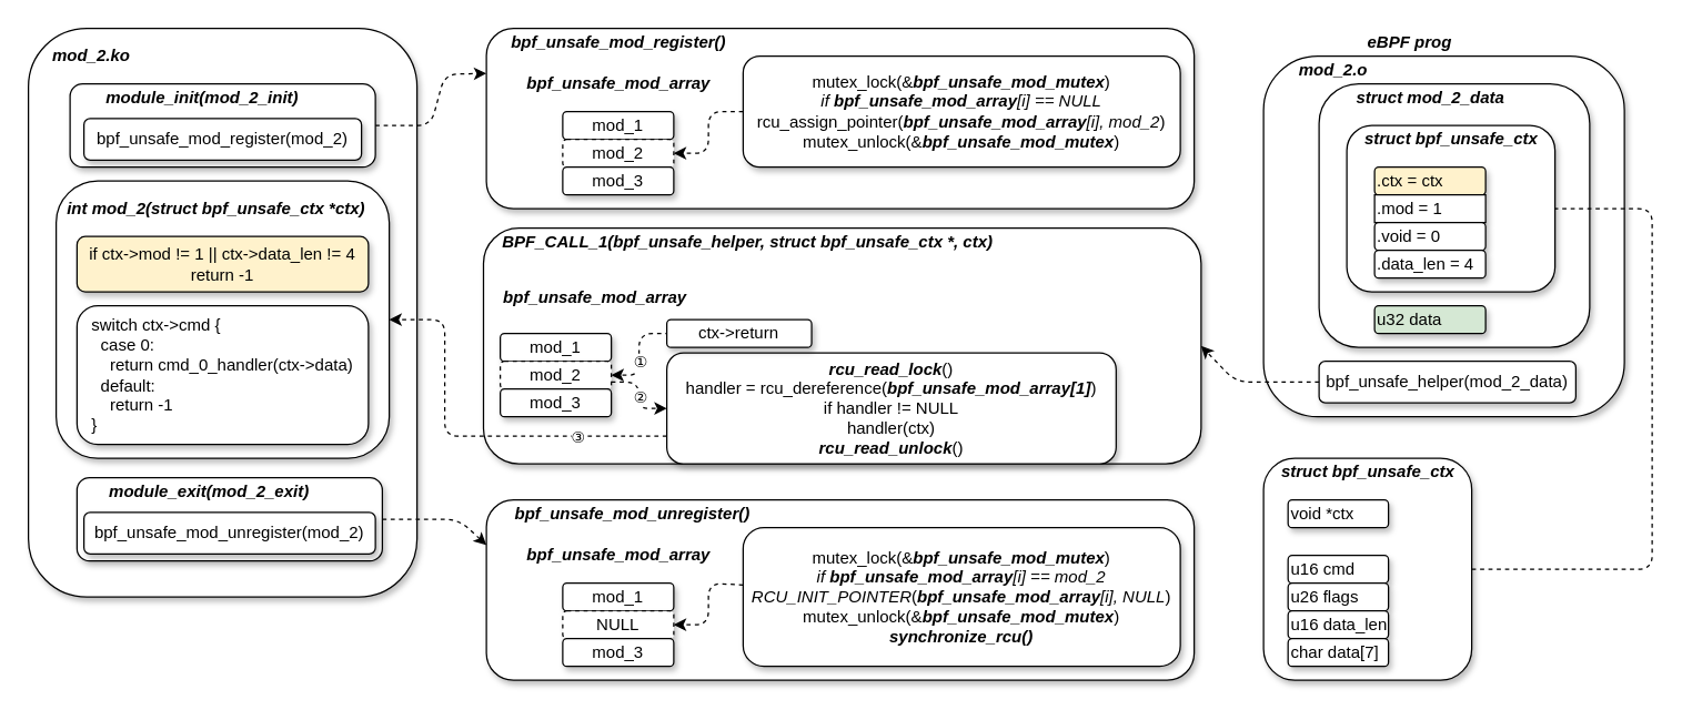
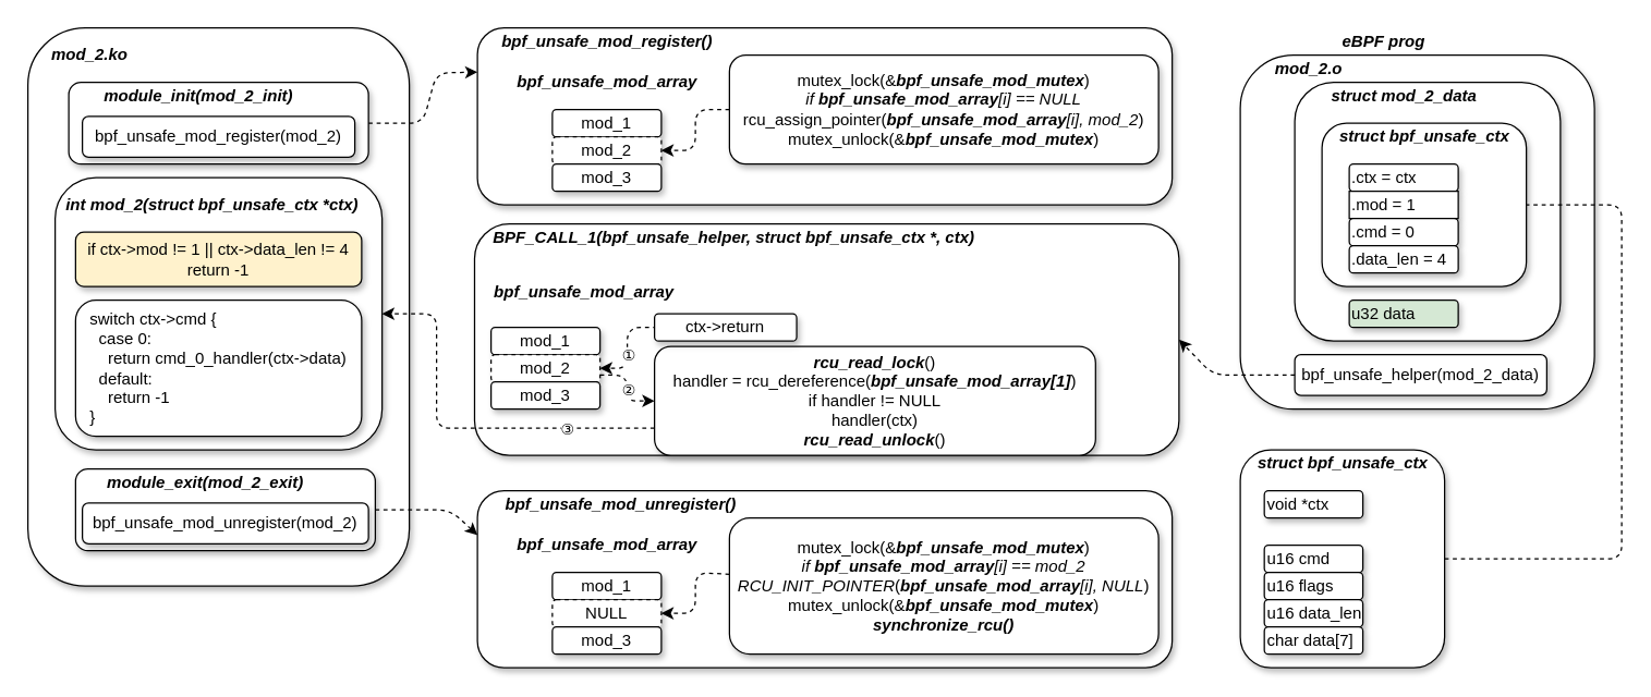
  <mxCell id="0" />
  <mxCell id="1" parent="0" />
  <mxCell id="2" value="" style="group" vertex="1" connectable="0" parent="1"><mxGeometry x="545" y="164" width="320" height="170" as="geometry" /></mxCell>
  <mxCell id="3" value="" style="rounded=1;whiteSpace=wrap;html=1;shadow=1;" vertex="1" parent="2"><mxGeometry x="-197.1" width="517.1" height="170" as="geometry" /></mxCell>
  <mxCell id="4" value="&lt;b&gt;&lt;i&gt;bpf_unsafe_mod_array&lt;/i&gt;&lt;/b&gt;" style="text;html=1;align=center;verticalAlign=middle;resizable=0;points=[];autosize=1;" vertex="1" parent="2"><mxGeometry x="-192.104" y="40" width="150" height="20" as="geometry" /></mxCell>
  <mxCell id="5" value="&lt;b&gt;&lt;i&gt;BPF_CALL_1(bpf_unsafe_helper, &lt;/i&gt;&lt;/b&gt;&lt;b&gt;&lt;i&gt;struct bpf_unsafe_ctx *&lt;/i&gt;&lt;/b&gt;&lt;b&gt;&lt;i&gt;, ctx)&lt;/i&gt;&lt;/b&gt;" style="text;html=1;align=center;verticalAlign=middle;resizable=0;points=[];autosize=1;" vertex="1" parent="2"><mxGeometry x="-192.099" width="370" height="20" as="geometry" /></mxCell>
  <mxCell id="6" value="&lt;b&gt;&lt;i&gt;rcu_read_lock&lt;/i&gt;&lt;/b&gt;()&lt;br&gt;handler =&amp;nbsp;rcu_dereference(&lt;b&gt;&lt;i&gt;bpf_unsafe_mod_array[1]&lt;/i&gt;&lt;/b&gt;)&lt;br&gt;if handler != NULL&lt;br&gt;handler(ctx)&lt;br&gt;&lt;b&gt;&lt;i&gt;rcu_read_unlock&lt;/i&gt;&lt;/b&gt;()" style="rounded=1;whiteSpace=wrap;html=1;shadow=1;" vertex="1" parent="1"><mxGeometry x="480" y="254" width="323.75" height="80" as="geometry" /></mxCell>
  <mxCell id="7" value="" style="endArrow=classic;html=1;exitX=0;exitY=0.5;exitDx=0;exitDy=0;entryX=1;entryY=0.5;entryDx=0;entryDy=0;dashed=1;" edge="1" parent="1" source="68"><mxGeometry width="50" height="50" relative="1" as="geometry"><mxPoint x="620" y="320" as="sourcePoint" /><mxPoint x="440" y="270" as="targetPoint" /><Array as="points"><mxPoint x="510" y="240" /><mxPoint x="460" y="240" /><mxPoint x="460" y="270" /></Array></mxGeometry></mxCell>
  <mxCell id="8" value="①" style="edgeLabel;html=1;align=center;verticalAlign=middle;resizable=0;points=[];" vertex="1" connectable="0" parent="7"><mxGeometry x="0.534" relative="1" as="geometry"><mxPoint as="offset" /></mxGeometry></mxCell>
  <mxCell id="9" value="" style="endArrow=classic;html=1;exitX=1;exitY=0.75;exitDx=0;exitDy=0;entryX=0;entryY=0.5;entryDx=0;entryDy=0;dashed=1;" edge="1" parent="1" target="6"><mxGeometry width="50" height="50" relative="1" as="geometry"><mxPoint x="440" y="275" as="sourcePoint" /><mxPoint x="670" y="270" as="targetPoint" /><Array as="points"><mxPoint x="460" y="275" /><mxPoint x="460" y="294" /></Array></mxGeometry></mxCell>
  <mxCell id="10" value="②" style="edgeLabel;html=1;align=center;verticalAlign=middle;resizable=0;points=[];" vertex="1" connectable="0" parent="9"><mxGeometry x="0.032" relative="1" as="geometry"><mxPoint as="offset" /></mxGeometry></mxCell>
  <mxCell id="11" value="" style="rounded=1;whiteSpace=wrap;html=1;shadow=1;" vertex="1" parent="1"><mxGeometry x="20" y="20" width="280" height="410" as="geometry" /></mxCell>
  <mxCell id="12" value="&lt;b&gt;&lt;i&gt;mod_2.ko&lt;/i&gt;&lt;/b&gt;" style="text;html=1;align=center;verticalAlign=middle;resizable=0;points=[];autosize=1;" vertex="1" parent="1"><mxGeometry x="30" y="30" width="70" height="20" as="geometry" /></mxCell>
  <mxCell id="13" value="" style="rounded=1;whiteSpace=wrap;html=1;shadow=1;" vertex="1" parent="1"><mxGeometry x="350" y="20" width="510" height="130" as="geometry" /></mxCell>
  <mxCell id="14" value="&lt;b&gt;&lt;i&gt;bpf_unsafe_mod_register()&lt;/i&gt;&lt;/b&gt;" style="text;html=1;align=center;verticalAlign=middle;resizable=0;points=[];autosize=1;" vertex="1" parent="1"><mxGeometry x="360" y="20" width="170" height="20" as="geometry" /></mxCell>
  <mxCell id="15" value="mutex_lock(&amp;amp;&lt;b&gt;&lt;i&gt;bpf_unsafe_mod_mutex&lt;/i&gt;&lt;/b&gt;)&lt;br&gt;&lt;i&gt;if &lt;b&gt;bpf_unsafe_mod_array&lt;/b&gt;[i] == NULL&lt;br&gt;&lt;/i&gt;rcu_assign_pointer(&lt;i&gt;&lt;b&gt;bpf_unsafe_mod_array&lt;/b&gt;[i], mod_2&lt;/i&gt;)&lt;br&gt;mutex_unlock(&amp;amp;&lt;b&gt;&lt;i&gt;bpf_unsafe_mod_mutex&lt;/i&gt;&lt;/b&gt;)" style="rounded=1;whiteSpace=wrap;html=1;shadow=1;" vertex="1" parent="1"><mxGeometry x="535" y="40" width="315" height="80" as="geometry" /></mxCell>
  <mxCell id="16" value="&lt;b&gt;&lt;i&gt;bpf_unsafe_mod_array&lt;/i&gt;&lt;/b&gt;" style="text;html=1;align=center;verticalAlign=middle;resizable=0;points=[];autosize=1;" vertex="1" parent="1"><mxGeometry x="370" y="50" width="150" height="20" as="geometry" /></mxCell>
  <mxCell id="17" value="mod_1" style="rounded=1;whiteSpace=wrap;html=1;shadow=1;" vertex="1" parent="1"><mxGeometry x="405.004" y="80" width="80" height="20" as="geometry" /></mxCell>
  <mxCell id="18" value="mod_2" style="rounded=1;whiteSpace=wrap;html=1;shadow=1;dashed=1;" vertex="1" parent="1"><mxGeometry x="405.004" width="80" height="20" as="geometry" y="100" /></mxCell>
  <mxCell id="19" value="mod_3" style="rounded=1;whiteSpace=wrap;html=1;shadow=1;" vertex="1" parent="1"><mxGeometry x="405.004" y="120" width="80" height="20" as="geometry" /></mxCell>
  <mxCell id="20" value="" style="endArrow=classic;html=1;exitX=0;exitY=0.5;exitDx=0;exitDy=0;entryX=1;entryY=0.5;entryDx=0;entryDy=0;dashed=1;" edge="1" parent="1" source="15" target="18"><mxGeometry width="50" height="50" relative="1" as="geometry"><mxPoint x="520" y="80" as="sourcePoint" /><mxPoint x="570" y="30" as="targetPoint" /><Array as="points"><mxPoint x="510" y="80" /><mxPoint x="510" y="110" /></Array></mxGeometry></mxCell>
  <mxCell id="21" value="" style="rounded=1;whiteSpace=wrap;html=1;shadow=1;" vertex="1" parent="1"><mxGeometry x="350" y="360" width="510" height="130" as="geometry" /></mxCell>
  <mxCell id="22" value="&lt;b&gt;&lt;i&gt;bpf_unsafe_mod_unregister()&lt;/i&gt;&lt;/b&gt;" style="text;html=1;align=center;verticalAlign=middle;resizable=0;points=[];autosize=1;" vertex="1" parent="1"><mxGeometry x="365" y="360" width="180" height="20" as="geometry" /></mxCell>
  <mxCell id="23" value="mutex_lock(&amp;amp;&lt;b&gt;&lt;i&gt;bpf_unsafe_mod_mutex&lt;/i&gt;&lt;/b&gt;)&lt;br&gt;&lt;i&gt;if &lt;b&gt;bpf_unsafe_mod_array&lt;/b&gt;[i] == mod_2&lt;br&gt;&lt;/i&gt;&lt;i&gt;RCU_INIT_POINTER&lt;/i&gt;(&lt;i&gt;&lt;b&gt;bpf_unsafe_mod_array&lt;/b&gt;[i], NULL&lt;/i&gt;)&lt;br&gt;mutex_unlock(&amp;amp;&lt;b&gt;&lt;i&gt;bpf_unsafe_mod_mutex&lt;/i&gt;&lt;/b&gt;)&lt;br&gt;&lt;b&gt;&lt;i&gt;synchronize_rcu()&lt;/i&gt;&lt;/b&gt;" style="rounded=1;whiteSpace=wrap;html=1;shadow=1;" vertex="1" parent="1"><mxGeometry x="535" y="380" width="315" height="100" as="geometry" /></mxCell>
  <mxCell id="24" value="&lt;b&gt;&lt;i&gt;bpf_unsafe_mod_array&lt;/i&gt;&lt;/b&gt;" style="text;html=1;align=center;verticalAlign=middle;resizable=0;points=[];autosize=1;" vertex="1" parent="1"><mxGeometry x="370" y="390" width="150" height="20" as="geometry" /></mxCell>
  <mxCell id="25" value="mod_1" style="rounded=1;whiteSpace=wrap;html=1;shadow=1;" vertex="1" parent="1"><mxGeometry x="405.004" y="420" width="80" height="20" as="geometry" /></mxCell>
  <mxCell id="26" value="NULL" style="rounded=1;whiteSpace=wrap;html=1;shadow=1;dashed=1;" vertex="1" parent="1"><mxGeometry x="405.004" y="440" width="80" height="20" as="geometry" /></mxCell>
  <mxCell id="27" value="mod_3" style="rounded=1;whiteSpace=wrap;html=1;shadow=1;" vertex="1" parent="1"><mxGeometry x="405.004" y="460" width="80" height="20" as="geometry" /></mxCell>
  <mxCell id="28" value="" style="endArrow=classic;html=1;entryX=1;entryY=0.5;entryDx=0;entryDy=0;dashed=1;" edge="1" source="23" target="26" parent="1"><mxGeometry width="50" height="50" relative="1" as="geometry"><mxPoint x="520" y="420" as="sourcePoint" /><mxPoint x="570" y="370" as="targetPoint" /><Array as="points"><mxPoint x="510" y="420" /><mxPoint x="510" y="450" /></Array></mxGeometry></mxCell>
  <mxCell id="29" value="" style="rounded=1;whiteSpace=wrap;html=1;shadow=1;" vertex="1" parent="1"><mxGeometry x="55" y="344" width="220" height="60" as="geometry" /></mxCell>
  <mxCell id="30" value="&lt;b&gt;&lt;i&gt;module_exit(mod_2_exit)&lt;/i&gt;&lt;/b&gt;" style="text;html=1;align=center;verticalAlign=middle;resizable=0;points=[];autosize=1;" vertex="1" parent="1"><mxGeometry x="70" y="344" width="160" height="20" as="geometry" /></mxCell>
  <mxCell id="31" value="&lt;span&gt;bpf_unsafe_mod_unregister(mod_2)&lt;/span&gt;" style="rounded=1;whiteSpace=wrap;html=1;shadow=1;" vertex="1" parent="1"><mxGeometry x="60" y="369" width="210" height="30" as="geometry" /></mxCell>
  <mxCell id="32" value="" style="rounded=1;whiteSpace=wrap;html=1;shadow=1;" vertex="1" parent="1"><mxGeometry x="910" y="40" width="260" height="260" as="geometry" /></mxCell>
  <mxCell id="33" value="&lt;b&gt;&lt;i&gt;mod_2.o&lt;/i&gt;&lt;/b&gt;" style="text;html=1;align=center;verticalAlign=middle;resizable=0;points=[];autosize=1;" vertex="1" parent="1"><mxGeometry x="930" y="40" width="60" height="20" as="geometry" /></mxCell>
  <mxCell id="34" value="&lt;span&gt;bpf_unsafe_helper(mod_2_data)&lt;/span&gt;" style="rounded=1;whiteSpace=wrap;html=1;shadow=1;" vertex="1" parent="1"><mxGeometry x="950" y="260" width="185" height="30" as="geometry" /></mxCell>
  <mxCell id="35" value="&lt;b&gt;&lt;i&gt;eBPF prog&lt;/i&gt;&lt;/b&gt;" style="text;html=1;align=center;verticalAlign=middle;resizable=0;points=[];autosize=1;" vertex="1" parent="1"><mxGeometry x="975" y="20" width="80" height="20" as="geometry" /></mxCell>
  <mxCell id="36" value="mod_1" style="rounded=1;whiteSpace=wrap;html=1;shadow=1;" vertex="1" parent="1"><mxGeometry x="360.004" y="240" width="80" height="20" as="geometry" /></mxCell>
  <mxCell id="37" value="mod_2" style="rounded=1;whiteSpace=wrap;html=1;shadow=1;dashed=1;" vertex="1" parent="1"><mxGeometry x="360.004" y="260" width="80" height="20" as="geometry" /></mxCell>
  <mxCell id="38" value="mod_3" style="rounded=1;whiteSpace=wrap;html=1;shadow=1;" vertex="1" parent="1"><mxGeometry x="360.004" y="280" width="80" height="20" as="geometry" /></mxCell>
  <mxCell id="39" value="" style="group" vertex="1" connectable="0" parent="1"><mxGeometry x="950" y="60" width="195" height="190" as="geometry" /></mxCell>
  <mxCell id="40" value="" style="rounded=1;whiteSpace=wrap;html=1;shadow=1;" vertex="1" parent="39"><mxGeometry width="195" height="190" as="geometry" /></mxCell>
  <mxCell id="41" value="" style="rounded=1;whiteSpace=wrap;html=1;shadow=1;" vertex="1" parent="39"><mxGeometry x="20" y="30" width="150" height="120" as="geometry" /></mxCell>
- <mxCell id="42" value="&lt;span&gt;.ctx = ctx&lt;/span&gt;" style="rounded=1;whiteSpace=wrap;html=1;shadow=1;align=left;fillColor=#fff2cc;" vertex="1" parent="39"><mxGeometry x="40" y="60" width="80" height="20" as="geometry" /></mxCell>
+ <mxCell id="42" value="&lt;span&gt;.ctx = ctx&lt;/span&gt;" style="rounded=1;whiteSpace=wrap;html=1;shadow=1;align=left;" vertex="1" parent="39"><mxGeometry x="40" y="60" width="80" height="20" as="geometry" /></mxCell>
  <mxCell id="43" value="&lt;b&gt;&lt;i&gt;struct bpf_unsafe_ctx&lt;/i&gt;&lt;/b&gt;" style="text;html=1;align=center;verticalAlign=middle;resizable=0;points=[];autosize=1;" vertex="1" parent="39"><mxGeometry x="25" y="30" width="140" height="20" as="geometry" /></mxCell>
  <mxCell id="44" value="&lt;span&gt;.mod = 1&lt;/span&gt;" style="whiteSpace=wrap;html=1;shadow=1;align=left;rounded=0;" vertex="1" parent="39"><mxGeometry x="40" y="80" width="80" height="20" as="geometry" /></mxCell>
- <mxCell id="45" value="&lt;span&gt;.void = 0&lt;/span&gt;" style="rounded=1;whiteSpace=wrap;html=1;shadow=1;align=left;" vertex="1" parent="39"><mxGeometry x="40" y="100" width="80" height="20" as="geometry" /></mxCell>
+ <mxCell id="45" value="&lt;span&gt;.cmd = 0&lt;/span&gt;" style="rounded=1;whiteSpace=wrap;html=1;shadow=1;align=left;" vertex="1" parent="39"><mxGeometry x="40" y="100" width="80" height="20" as="geometry" /></mxCell>
  <mxCell id="46" value="&lt;span&gt;.data_len = 4&lt;/span&gt;" style="rounded=1;whiteSpace=wrap;html=1;shadow=1;align=left;" vertex="1" parent="39"><mxGeometry x="40" y="120" width="80" height="20" as="geometry" /></mxCell>
  <mxCell id="47" value="&lt;b&gt;&lt;i&gt;struct mod_2_data&lt;/i&gt;&lt;/b&gt;" style="text;html=1;align=center;verticalAlign=middle;resizable=0;points=[];autosize=1;" vertex="1" parent="39"><mxGeometry x="20" width="120" height="20" as="geometry" /></mxCell>
  <mxCell id="48" value="&lt;span&gt;u32 data&lt;/span&gt;" style="rounded=1;whiteSpace=wrap;html=1;shadow=1;align=left;fillColor=#d5e8d4;" vertex="1" parent="39"><mxGeometry x="40" y="160" width="80" height="20" as="geometry" /></mxCell>
  <mxCell id="49" value="" style="group" vertex="1" connectable="0" parent="1"><mxGeometry x="910" y="330" width="150" height="160" as="geometry" /></mxCell>
  <mxCell id="50" value="" style="rounded=1;whiteSpace=wrap;html=1;shadow=1;" vertex="1" parent="49"><mxGeometry width="150" height="160" as="geometry" /></mxCell>
  <mxCell id="51" value="&lt;span&gt;void *ctx&lt;/span&gt;" style="rounded=1;whiteSpace=wrap;html=1;shadow=1;align=left;" vertex="1" parent="49"><mxGeometry x="17.65" y="30" width="72.35" height="20" as="geometry" /></mxCell>
  <mxCell id="52" value="&lt;b&gt;&lt;i&gt;struct bpf_unsafe_ctx&lt;/i&gt;&lt;/b&gt;" style="text;html=1;align=center;verticalAlign=middle;resizable=0;points=[];autosize=1;" vertex="1" parent="49"><mxGeometry x="5.004" width="140" height="20" as="geometry" /></mxCell>
  <mxCell id="53" value="&lt;span&gt;u16 cmd&lt;/span&gt;" style="rounded=1;whiteSpace=wrap;html=1;shadow=1;align=left;" vertex="1" parent="49"><mxGeometry x="17.65" y="70" width="72.35" height="20" as="geometry" /></mxCell>
- <mxCell id="54" value="&lt;span&gt;u26 flags&lt;/span&gt;" style="rounded=1;whiteSpace=wrap;html=1;shadow=1;align=left;" vertex="1" parent="49"><mxGeometry x="17.65" y="90" width="72.35" height="20" as="geometry" /></mxCell>
+ <mxCell id="54" value="&lt;span&gt;u16 flags&lt;/span&gt;" style="rounded=1;whiteSpace=wrap;html=1;shadow=1;align=left;" vertex="1" parent="49"><mxGeometry x="17.65" y="90" width="72.35" height="20" as="geometry" /></mxCell>
  <mxCell id="55" value="&lt;span&gt;u16 data_len&lt;/span&gt;" style="rounded=1;whiteSpace=wrap;html=1;shadow=1;align=left;" vertex="1" parent="49"><mxGeometry x="17.65" y="110" width="72.35" height="20" as="geometry" /></mxCell>
  <mxCell id="56" value="&lt;span&gt;char data[7]&lt;/span&gt;" style="rounded=1;whiteSpace=wrap;html=1;shadow=1;align=left;" vertex="1" parent="49"><mxGeometry x="17.65" y="130" width="72.35" height="20" as="geometry" /></mxCell>
  <mxCell id="57" value="" style="rounded=1;whiteSpace=wrap;html=1;shadow=1;" vertex="1" parent="1"><mxGeometry x="50" y="60" width="220" height="60" as="geometry" /></mxCell>
  <mxCell id="58" value="&lt;b&gt;&lt;i&gt;module_init(mod_2_init)&lt;/i&gt;&lt;/b&gt;" style="text;html=1;align=center;verticalAlign=middle;resizable=0;points=[];autosize=1;" vertex="1" parent="1"><mxGeometry x="70" y="60" width="150" height="20" as="geometry" /></mxCell>
  <mxCell id="59" value="&lt;span&gt;bpf_unsafe_mod_register(mod_2)&lt;/span&gt;" style="rounded=1;whiteSpace=wrap;html=1;shadow=1;" vertex="1" parent="1"><mxGeometry x="60" y="85" width="200" height="30" as="geometry" /></mxCell>
  <mxCell id="60" value="" style="rounded=1;whiteSpace=wrap;html=1;shadow=1;" vertex="1" parent="1"><mxGeometry x="40" y="130" width="240" height="200" as="geometry" /></mxCell>
  <mxCell id="61" value="&lt;b&gt;&lt;i&gt;int mod_2(struct bpf_unsafe_ctx *ctx)&lt;/i&gt;&lt;/b&gt;" style="text;html=1;align=center;verticalAlign=middle;resizable=0;points=[];autosize=1;" vertex="1" parent="1"><mxGeometry x="40" y="140" width="230" height="20" as="geometry" /></mxCell>
  <mxCell id="62" value="if ctx-&amp;gt;mod != 1 || ctx-&amp;gt;data_len != 4&lt;br&gt;return -1" style="rounded=1;whiteSpace=wrap;html=1;shadow=1;fillColor=#fff2cc;" vertex="1" parent="1"><mxGeometry x="55" y="170" width="210" height="40" as="geometry" /></mxCell>
  <mxCell id="63" value="&lt;div style=&quot;text-align: left&quot;&gt;&lt;span&gt;switch ctx-&amp;gt;cmd {&lt;/span&gt;&lt;/div&gt;&lt;div style=&quot;text-align: left&quot;&gt;&lt;span&gt;&amp;nbsp; case 0:&lt;/span&gt;&lt;/div&gt;&lt;div style=&quot;text-align: left&quot;&gt;&lt;span&gt;&amp;nbsp; &amp;nbsp; return cmd_0_handler(ctx-&amp;gt;data)&lt;/span&gt;&lt;/div&gt;&lt;div style=&quot;text-align: left&quot;&gt;&lt;span&gt;&amp;nbsp; default:&lt;/span&gt;&lt;/div&gt;&lt;div style=&quot;text-align: left&quot;&gt;&lt;span&gt;&amp;nbsp; &amp;nbsp; return -1&lt;/span&gt;&lt;/div&gt;&lt;div style=&quot;text-align: left&quot;&gt;&lt;span&gt;}&lt;/span&gt;&lt;/div&gt;" style="rounded=1;whiteSpace=wrap;html=1;shadow=1;" vertex="1" parent="1"><mxGeometry x="55" y="220" width="210" height="100" as="geometry" /></mxCell>
  <mxCell id="64" value="" style="endArrow=classic;html=1;entryX=0;entryY=0.25;entryDx=0;entryDy=0;exitX=1;exitY=0.5;exitDx=0;exitDy=0;dashed=1;" edge="1" parent="1" source="57" target="13"><mxGeometry width="50" height="50" relative="1" as="geometry"><mxPoint x="550" y="330" as="sourcePoint" /><mxPoint x="600" y="280" as="targetPoint" /><Array as="points"><mxPoint x="310" y="90" /><mxPoint x="320" y="53" /></Array></mxGeometry></mxCell>
  <mxCell id="65" value="" style="endArrow=classic;html=1;dashed=1;entryX=0;entryY=0.25;entryDx=0;entryDy=0;exitX=1;exitY=0.5;exitDx=0;exitDy=0;" edge="1" parent="1" source="29" target="21"><mxGeometry width="50" height="50" relative="1" as="geometry"><mxPoint x="540" y="320" as="sourcePoint" /><mxPoint x="590" y="270" as="targetPoint" /><Array as="points"><mxPoint x="330" y="374" /></Array></mxGeometry></mxCell>
  <mxCell id="66" value="" style="endArrow=classic;html=1;dashed=1;exitX=0;exitY=0.75;exitDx=0;exitDy=0;entryX=1;entryY=0.5;entryDx=0;entryDy=0;" edge="1" parent="1" source="6" target="60"><mxGeometry width="50" height="50" relative="1" as="geometry"><mxPoint x="540" y="280" as="sourcePoint" /><mxPoint x="590" y="230" as="targetPoint" /><Array as="points"><mxPoint x="320" y="314" /><mxPoint x="320" y="230" /></Array></mxGeometry></mxCell>
  <mxCell id="67" value="③" style="edgeLabel;html=1;align=center;verticalAlign=middle;resizable=0;points=[];" vertex="1" connectable="0" parent="66"><mxGeometry x="-0.539" relative="1" as="geometry"><mxPoint as="offset" /></mxGeometry></mxCell>
  <mxCell id="68" value="ctx-&amp;gt;return" style="rounded=1;whiteSpace=wrap;html=1;shadow=1;align=center;" vertex="1" parent="1"><mxGeometry x="480" y="230" width="104.34" height="20" as="geometry" /></mxCell>
  <mxCell id="69" value="" style="endArrow=classic;html=1;dashed=1;exitX=0;exitY=0.5;exitDx=0;exitDy=0;entryX=1;entryY=0.5;entryDx=0;entryDy=0;" edge="1" parent="1" source="34" target="3"><mxGeometry width="50" height="50" relative="1" as="geometry"><mxPoint x="740" y="320" as="sourcePoint" /><mxPoint x="790" y="270" as="targetPoint" /><Array as="points"><mxPoint x="890" y="275" /></Array></mxGeometry></mxCell>
  <mxCell id="70" value="" style="endArrow=none;html=1;dashed=1;entryX=1;entryY=0.5;entryDx=0;entryDy=0;exitX=1;exitY=0.5;exitDx=0;exitDy=0;" edge="1" parent="1" source="50" target="41"><mxGeometry width="50" height="50" relative="1" as="geometry"><mxPoint x="910" y="290" as="sourcePoint" /><mxPoint x="960" y="240" as="targetPoint" /><Array as="points"><mxPoint x="1190" y="410" /><mxPoint x="1190" y="150" /></Array></mxGeometry></mxCell>
